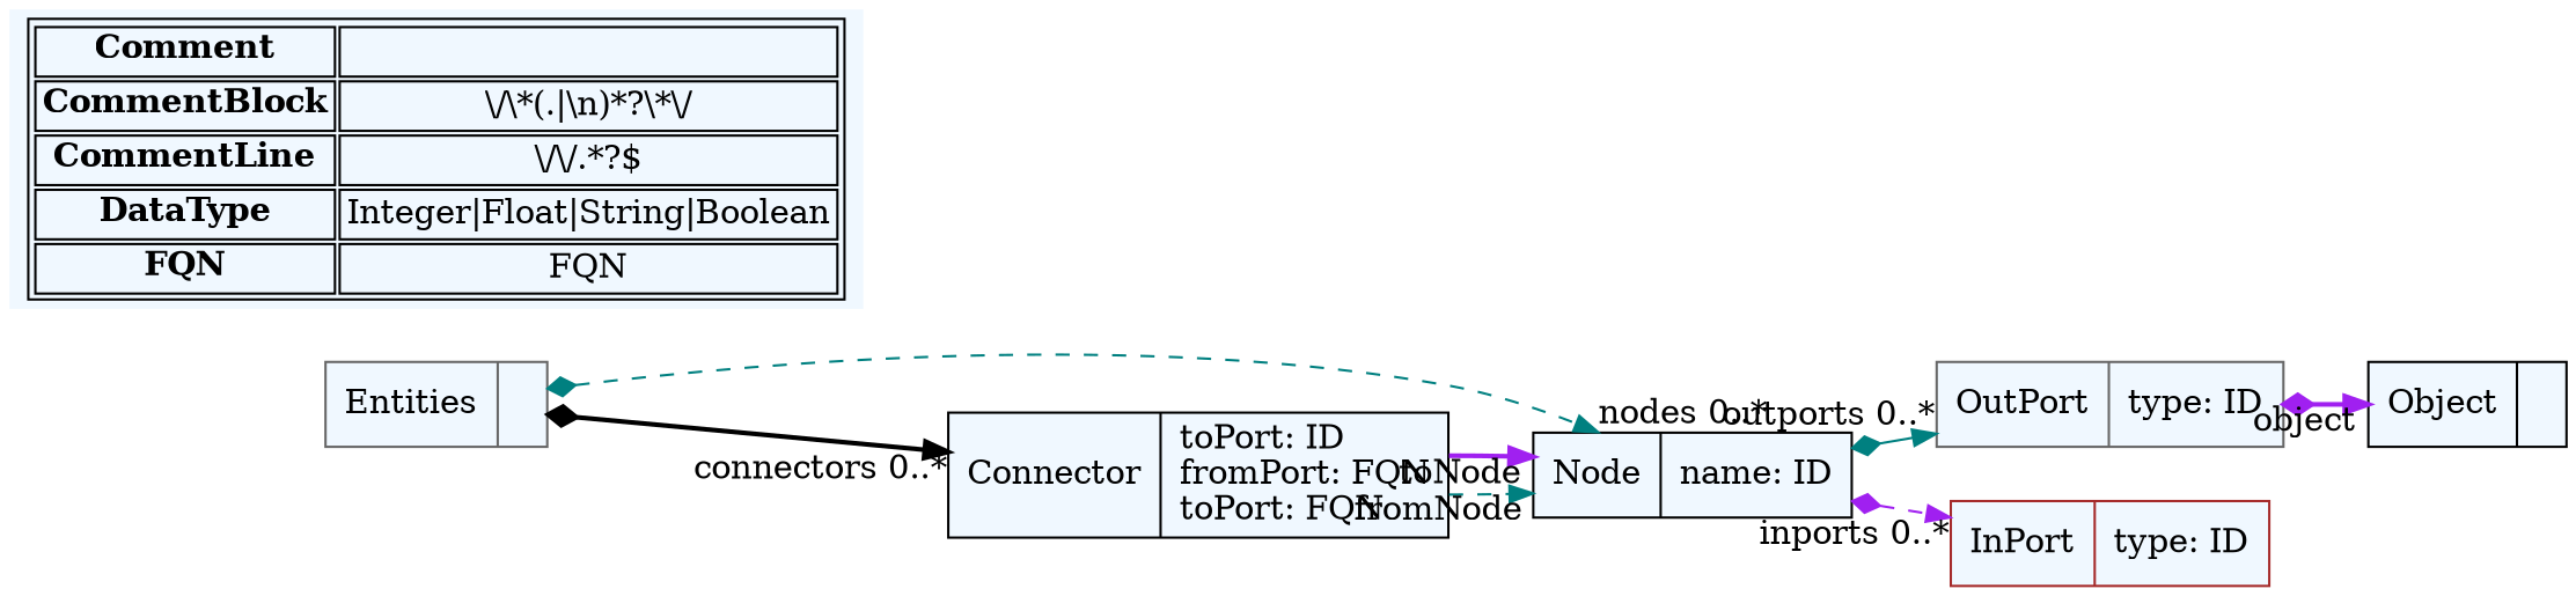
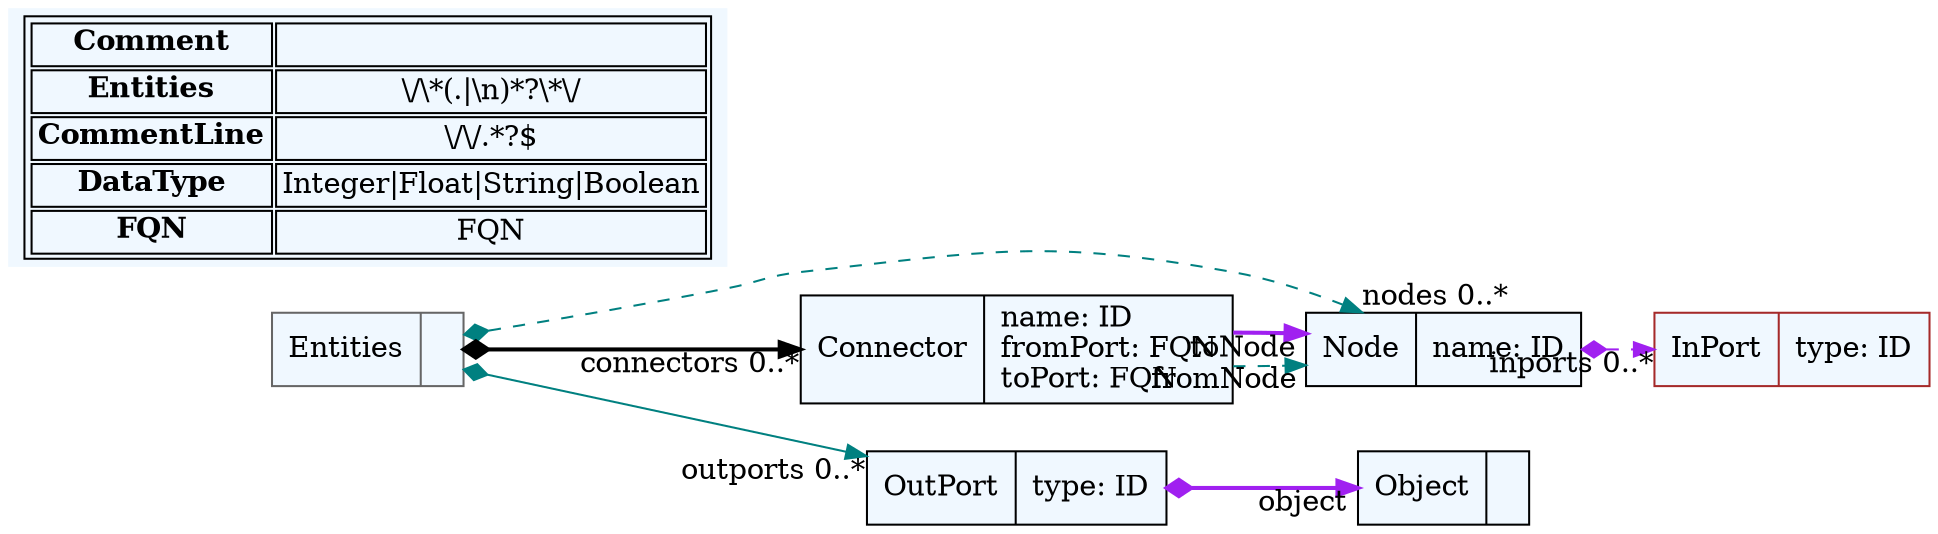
  digraph {
    fontname="Bitstream Vera Sans"
    fontsize=8
    nodesep=0.3
    rankdir=LR
    node [color=black fillcolor=aliceblue shape=record style=filled]
    edge [arrowtail=diamond color=teal dir=both style=dashed]
    n1 [color=gray40 label="{Entities|}"]
    n2 [label="{Node|name: ID\l}"]
-   n3 [label="{Connector|toPort: ID\lfromPort: FQN\ltoPort: FQN\l}"]
-   n4 [color=gray40 label="{OutPort|type: ID\l}"]
+   n3 [label="{Connector|name: ID\lfromPort: FQN\ltoPort: FQN\l}"]
+   n4 [label="{OutPort|type: ID\l}"]
    n5 [color=brown label="{InPort|type: ID\l}"]
    n6 [label="{Object|}"]
-   n7 [label=< <table> 	<tr> 		<td><b>Comment</b></td><td></td> 	</tr> 	<tr> 		<td><b>CommentBlock</b></td><td>\/\*(.|\n)*?\*\/</td> 	</tr> 	<tr> 		<td><b>CommentLine</b></td><td>\/\/.*?$</td> 	</tr> 	<tr> 		<td><b>DataType</b></td><td>Integer|Float|String|Boolean</td> 	</tr> 	<tr> 		<td><b>FQN</b></td><td>FQN</td> 	</tr> </table> > shape=plaintext color=""]
+   n7 [label=< <table> 	<tr> 		<td><b>Comment</b></td><td></td> 	</tr> 	<tr> 		<td><b>Entities</b></td><td>\/\*(.|\n)*?\*\/</td> 	</tr> 	<tr> 		<td><b>CommentLine</b></td><td>\/\/.*?$</td> 	</tr> 	<tr> 		<td><b>DataType</b></td><td>Integer|Float|String|Boolean</td> 	</tr> 	<tr> 		<td><b>FQN</b></td><td>FQN</td> 	</tr> </table> > shape=plaintext color=""]
    n1 -> n2 [headlabel="nodes 0..*"]
    n1 -> n3 [color=black headlabel="connectors 0..*" style=bold]
-   n2 -> n4 [headlabel="outports 0..*" style=solid]
+   n1 -> n4 [headlabel="outports 0..*" style=solid]
    n2 -> n5 [color=purple headlabel="inports 0..*"]
    n3 -> n2 [arrowtail=empty dir=black headlabel="fromNode "]
    n3 -> n2 [arrowtail=empty color=purple dir=black headlabel="toNode " style=bold]
    n4 -> n6 [color=purple headlabel="object " style=bold]
  }
